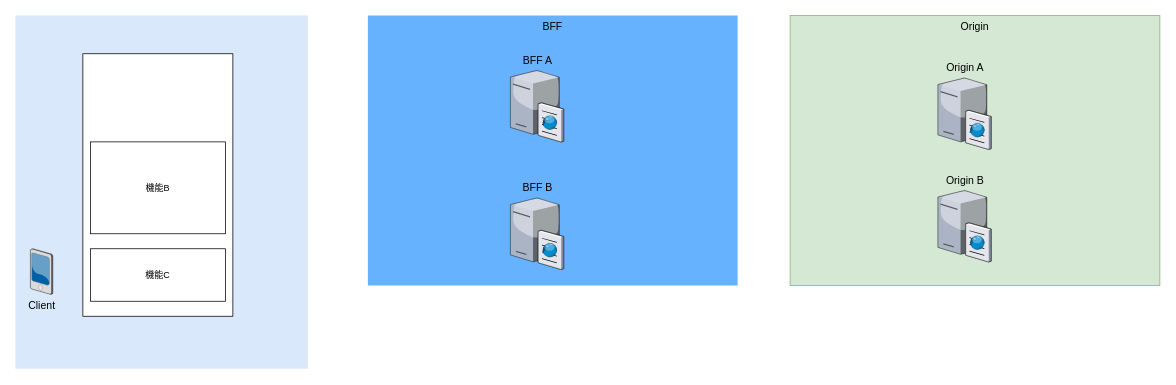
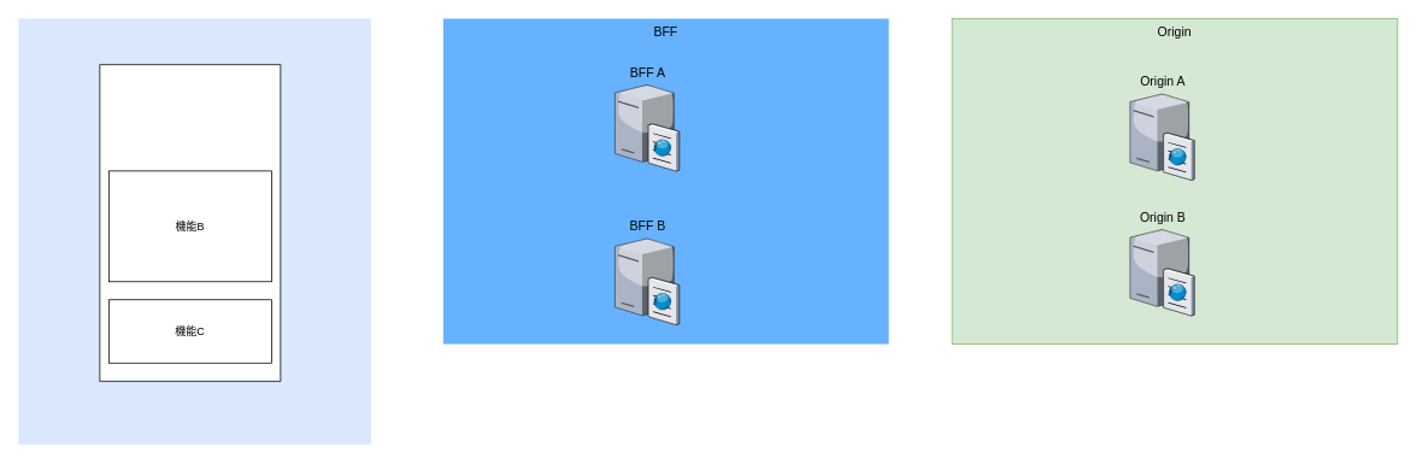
  <mxCell id="0" style=";html=1;" />
  <mxCell id="1" style=";html=1;" parent="0" />
  <mxCell id="2" value="BFF" style="whiteSpace=wrap;html=1;fillColor=#66b2ff;fontSize=14;strokeColor=none;verticalAlign=top;" parent="1" vertex="1"><mxGeometry x="490" y="20" width="493" height="360" as="geometry" /></mxCell>
  <mxCell id="3" value="" style="whiteSpace=wrap;html=1;fillColor=#dae8fc;fontSize=14;strokeColor=none;verticalAlign=top;" parent="1" vertex="1"><mxGeometry x="20" y="20" width="390" height="471" as="geometry" /></mxCell>
- <mxCell id="4" value="Client" style="verticalLabelPosition=bottom;aspect=fixed;html=1;verticalAlign=top;strokeColor=none;shape=mxgraph.citrix.pda;fillColor=#66B2FF;gradientColor=#0066CC;fontSize=14;" parent="1" vertex="1"><mxGeometry x="40" y="331" width="30" height="61" as="geometry" /></mxCell>
  <mxCell id="5" value="BFF A" style="verticalLabelPosition=top;aspect=fixed;html=1;verticalAlign=bottom;strokeColor=none;shape=mxgraph.citrix.cache_server;fillColor=#66B2FF;gradientColor=#0066CC;fontSize=14;labelPosition=center;align=center;" vertex="1" parent="1"><mxGeometry x="680" y="91" width="71" height="97.5" as="geometry" /></mxCell>
  <mxCell id="6" value="Origin" style="whiteSpace=wrap;html=1;fillColor=#d5e8d4;fontSize=14;strokeColor=#82b366;verticalAlign=top;" vertex="1" parent="1"><mxGeometry x="1053" y="20" width="493" height="360" as="geometry" /></mxCell>
  <mxCell id="7" value="Origin A" style="verticalLabelPosition=top;aspect=fixed;html=1;verticalAlign=bottom;strokeColor=none;shape=mxgraph.citrix.cache_server;fillColor=#66B2FF;gradientColor=#0066CC;fontSize=14;labelPosition=center;align=center;" vertex="1" parent="1"><mxGeometry x="1250" y="101" width="71" height="97.5" as="geometry" /></mxCell>
  <mxCell id="8" value="Origin B" style="verticalLabelPosition=top;aspect=fixed;html=1;verticalAlign=bottom;strokeColor=none;shape=mxgraph.citrix.cache_server;fillColor=#66B2FF;gradientColor=#0066CC;fontSize=14;labelPosition=center;align=center;" vertex="1" parent="1"><mxGeometry x="1250" y="251" width="71" height="97.5" as="geometry" /></mxCell>
  <mxCell id="9" value="" style="whiteSpace=wrap;html=1;" vertex="1" parent="1"><mxGeometry x="110" y="71" width="200" height="350" as="geometry" /></mxCell>
  <mxCell id="10" value="機能B" style="whiteSpace=wrap;html=1;" vertex="1" parent="1"><mxGeometry x="120" y="188.5" width="180" height="122.5" as="geometry" /></mxCell>
  <mxCell id="11" value="機能C" style="whiteSpace=wrap;html=1;" vertex="1" parent="1"><mxGeometry x="120" y="331" width="180" height="70" as="geometry" /></mxCell>
  <mxCell id="12" value="BFF B" style="verticalLabelPosition=top;aspect=fixed;html=1;verticalAlign=bottom;strokeColor=none;shape=mxgraph.citrix.cache_server;fillColor=#66B2FF;gradientColor=#0066CC;fontSize=14;labelPosition=center;align=center;" vertex="1" parent="1"><mxGeometry x="680" y="261" width="71" height="97.5" as="geometry" /></mxCell>
